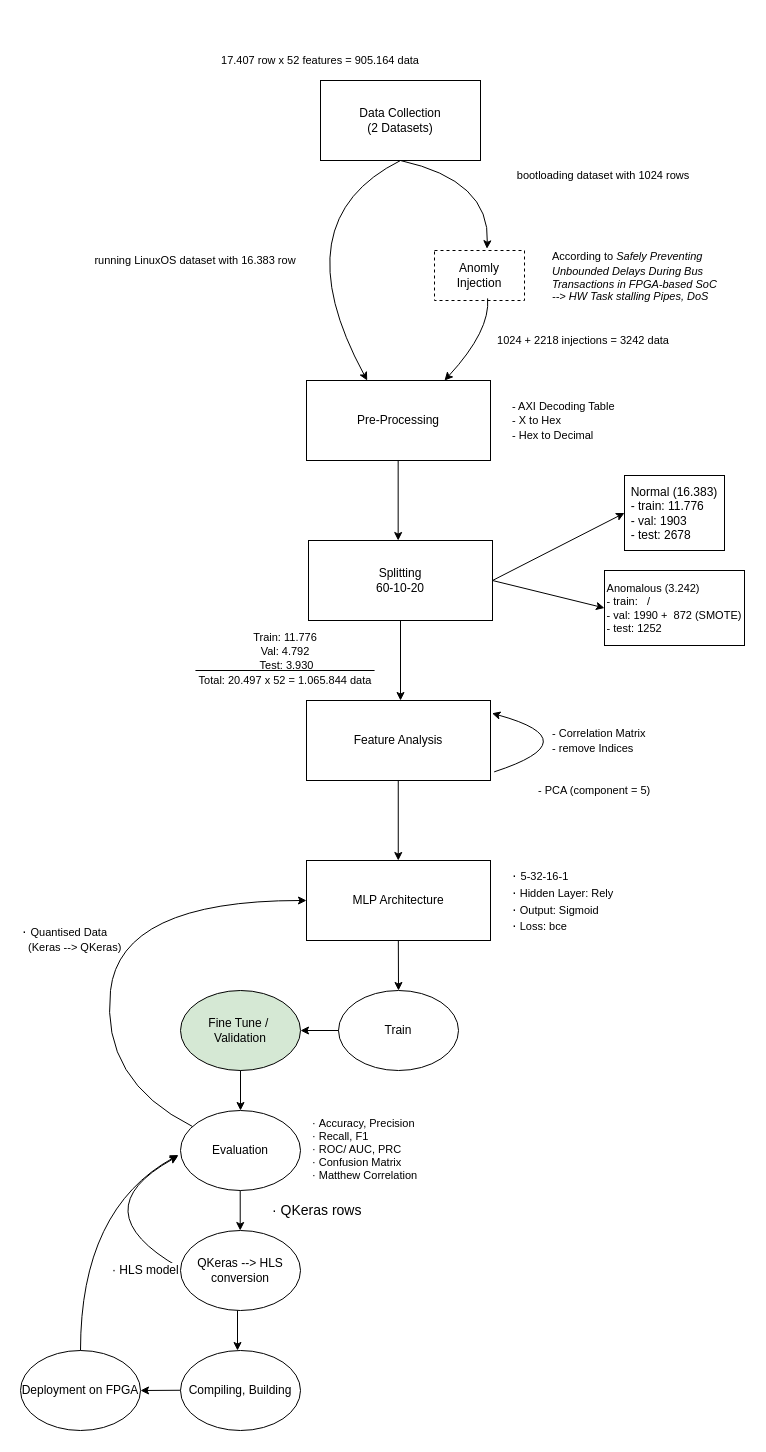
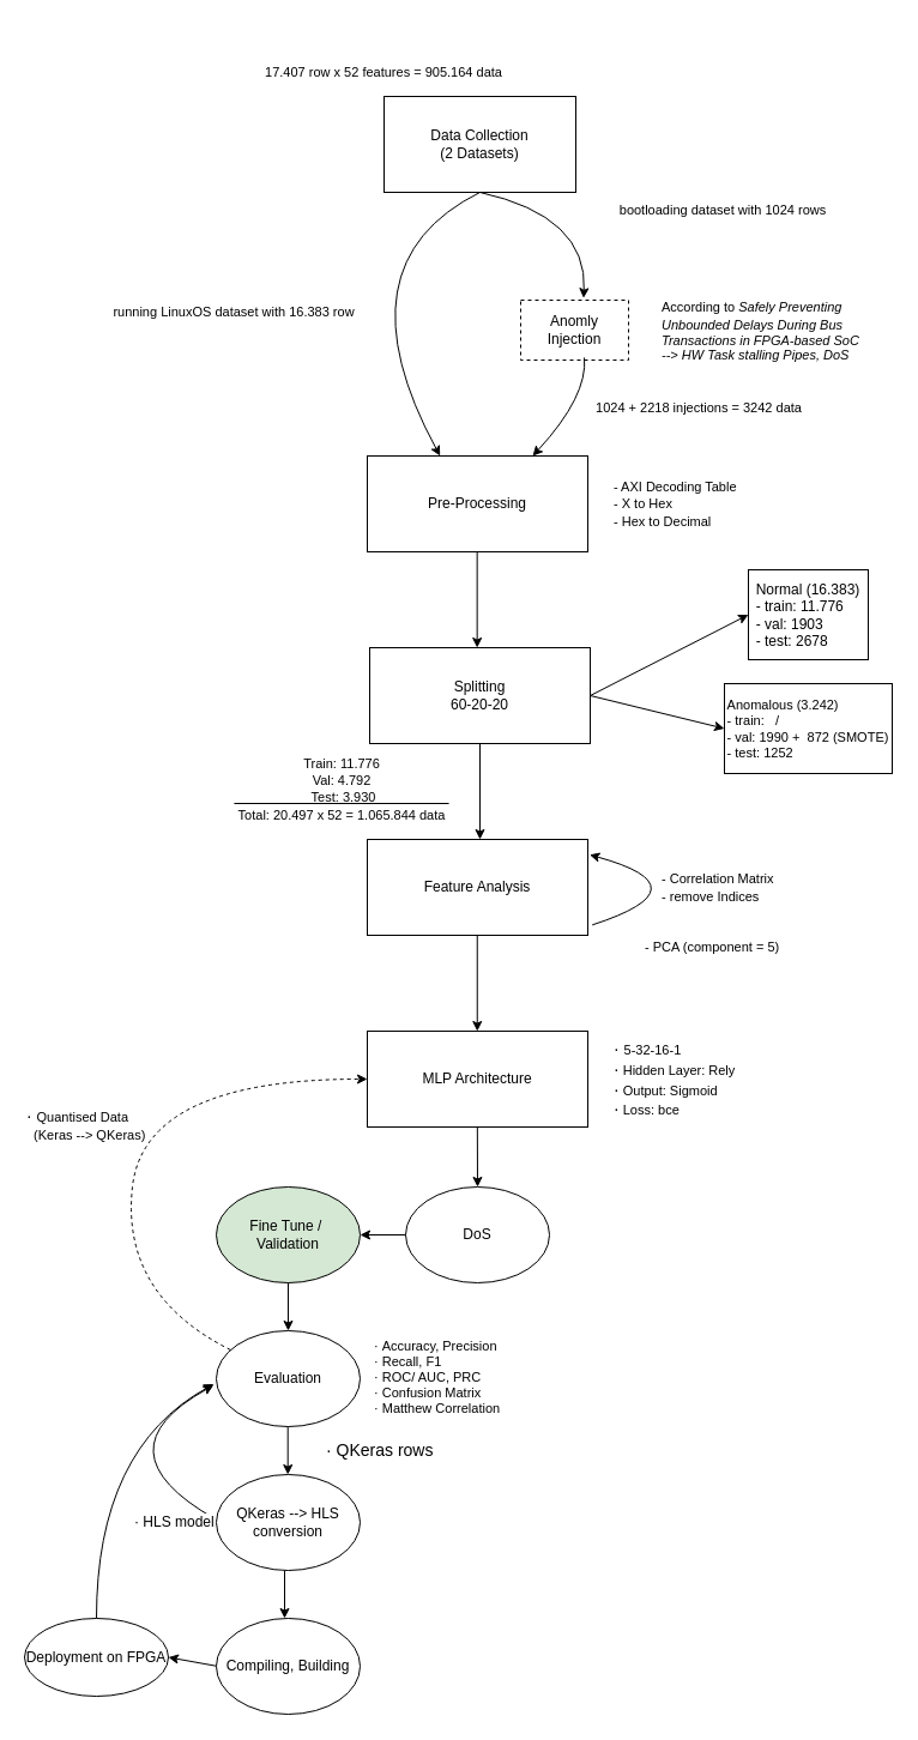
  <mxCell id="0" />
  <mxCell id="1" parent="0" />
  <mxCell id="2" value="Data Collection&lt;div&gt;(2 Datasets)&lt;/div&gt;" style="rounded=0;whiteSpace=wrap;html=1;" vertex="1" parent="1"><mxGeometry x="320" y="80" width="160" height="80" as="geometry" /></mxCell>
  <mxCell id="3" value="" style="curved=1;endArrow=classic;html=1;rounded=0;exitX=0.471;exitY=1.029;exitDx=0;exitDy=0;exitPerimeter=0;entryX=0.583;entryY=-0.035;entryDx=0;entryDy=0;entryPerimeter=0;" edge="1" parent="1" target="5"><mxGeometry width="50" height="50" relative="1" as="geometry"><mxPoint x="400" y="160" as="sourcePoint" /><mxPoint x="490" y="250" as="targetPoint" /><Array as="points"><mxPoint x="490" y="180" /></Array></mxGeometry></mxCell>
  <mxCell id="4" value="" style="curved=1;endArrow=classic;html=1;rounded=0;exitX=0.471;exitY=1.029;exitDx=0;exitDy=0;exitPerimeter=0;entryX=0.33;entryY=0;entryDx=0;entryDy=0;entryPerimeter=0;" edge="1" parent="1" target="11"><mxGeometry width="50" height="50" relative="1" as="geometry"><mxPoint x="400" y="160" as="sourcePoint" /><mxPoint x="370" y="370" as="targetPoint" /><Array as="points"><mxPoint x="280" y="220" /></Array></mxGeometry></mxCell>
  <mxCell id="5" value="Anomly Injection" style="rounded=0;whiteSpace=wrap;html=1;dashed=1;" vertex="1" parent="1"><mxGeometry x="434" y="250" width="90" height="50" as="geometry" /></mxCell>
  <mxCell id="6" value="&lt;font style=&quot;font-size: 11px;&quot;&gt;According to&amp;nbsp;&lt;i&gt;Safely Preventing Unbounded Delays During Bus&lt;/i&gt;&lt;br&gt;&lt;/font&gt;&lt;p style=&quot;margin: 0px; font-style: normal; font-variant-caps: normal; font-stretch: normal; line-height: normal; font-size-adjust: none; font-kerning: auto; font-variant-alternates: normal; font-variant-ligatures: normal; font-variant-numeric: normal; font-variant-east-asian: normal; font-variant-position: normal; font-feature-settings: normal; font-optical-sizing: auto; font-variation-settings: normal; font-size: 11px;&quot;&gt;&lt;i&gt;&lt;font style=&quot;font-size: 11px;&quot;&gt;Transactions in FPGA-based SoC&lt;/font&gt;&lt;/i&gt;&lt;/p&gt;&lt;p style=&quot;margin: 0px; font-variant-caps: normal; font-stretch: normal; line-height: normal; font-size-adjust: none; font-kerning: auto; font-variant-alternates: normal; font-variant-ligatures: normal; font-variant-numeric: normal; font-variant-east-asian: normal; font-variant-position: normal; font-feature-settings: normal; font-optical-sizing: auto; font-variation-settings: normal; font-size: 11px;&quot;&gt;&lt;i&gt;--&amp;gt; HW Task stalling Pipes, DoS&lt;/i&gt;&lt;/p&gt;" style="text;html=1;align=left;verticalAlign=middle;whiteSpace=wrap;rounded=0;" vertex="1" parent="1"><mxGeometry x="550" y="235" width="170" height="80" as="geometry" /></mxCell>
  <mxCell id="7" value="&lt;span style=&quot;font-size: 11px;&quot;&gt;bootloading dataset with 1024 rows&lt;/span&gt;" style="text;html=1;align=center;verticalAlign=middle;whiteSpace=wrap;rounded=0;" vertex="1" parent="1"><mxGeometry x="510" y="135" width="186" height="80" as="geometry" /></mxCell>
  <mxCell id="8" value="&lt;span style=&quot;font-size: 11px;&quot;&gt;running LinuxOS dataset with 16.383 row&lt;/span&gt;" style="text;html=1;align=center;verticalAlign=middle;whiteSpace=wrap;rounded=0;" vertex="1" parent="1"><mxGeometry x="80" y="220" width="230" height="80" as="geometry" /></mxCell>
  <mxCell id="9" value="&lt;div&gt;&lt;span style=&quot;font-size: 11px;&quot;&gt;Train: 11.776&lt;/span&gt;&lt;/div&gt;&lt;div&gt;&lt;span style=&quot;font-size: 11px;&quot;&gt;Val: 4.792&lt;/span&gt;&lt;/div&gt;&lt;div&gt;&lt;span style=&quot;font-size: 11px;&quot;&gt;&lt;u&gt;&amp;nbsp; &amp;nbsp; &amp;nbsp; &amp;nbsp; &amp;nbsp; &amp;nbsp; &amp;nbsp; &amp;nbsp; &amp;nbsp; &amp;nbsp; &amp;nbsp;Test: 3.930 &amp;nbsp; &amp;nbsp; &amp;nbsp; &amp;nbsp; &amp;nbsp; &amp;nbsp; &amp;nbsp; &amp;nbsp; &amp;nbsp; &amp;nbsp;&lt;/u&gt;&lt;/span&gt;&lt;/div&gt;&lt;div&gt;&lt;span style=&quot;font-size: 11px;&quot;&gt;Total: 20.497 x 52 =&amp;nbsp;&lt;/span&gt;&lt;span style=&quot;font-size: 11px;&quot;&gt;1.065.844 data&lt;br&gt;&lt;/span&gt;&lt;br&gt;&lt;/div&gt;" style="text;html=1;align=center;verticalAlign=middle;whiteSpace=wrap;rounded=0;" vertex="1" parent="1"><mxGeometry x="170" y="630" width="230" height="70" as="geometry" /></mxCell>
  <mxCell id="10" value="&lt;span style=&quot;font-size: 11px;&quot;&gt;17.407 row x 52 features = 905.164 data&lt;/span&gt;" style="text;html=1;align=center;verticalAlign=middle;whiteSpace=wrap;rounded=0;" vertex="1" parent="1"><mxGeometry x="157" y="20" width="326" height="80" as="geometry" /></mxCell>
  <mxCell id="11" value="Pre-Processing" style="rounded=0;whiteSpace=wrap;html=1;" vertex="1" parent="1"><mxGeometry x="306" y="380" width="184" height="80" as="geometry" /></mxCell>
  <mxCell id="12" value="" style="curved=1;endArrow=classic;html=1;rounded=0;exitX=0.59;exitY=0.958;exitDx=0;exitDy=0;exitPerimeter=0;entryX=0.75;entryY=0;entryDx=0;entryDy=0;" edge="1" parent="1" source="5" target="11"><mxGeometry width="50" height="50" relative="1" as="geometry"><mxPoint x="490" y="300" as="sourcePoint" /><mxPoint x="580" y="390" as="targetPoint" /><Array as="points"><mxPoint x="490" y="330" /></Array></mxGeometry></mxCell>
  <mxCell id="13" value="&lt;span style=&quot;font-size: 11px;&quot;&gt;1024 + 2218 injections = 3242 data&lt;/span&gt;" style="text;html=1;align=center;verticalAlign=middle;whiteSpace=wrap;rounded=0;" vertex="1" parent="1"><mxGeometry x="490" y="300" width="186" height="80" as="geometry" /></mxCell>
  <mxCell id="14" value="&lt;span style=&quot;font-size: 11px;&quot;&gt;- AXI Decoding Table&lt;/span&gt;&lt;div&gt;&lt;span style=&quot;font-size: 11px;&quot;&gt;- X to Hex&lt;/span&gt;&lt;/div&gt;&lt;div style=&quot;&quot;&gt;&lt;span style=&quot;font-size: 11px;&quot;&gt;- Hex to Decimal&lt;/span&gt;&lt;/div&gt;" style="text;html=1;align=left;verticalAlign=middle;whiteSpace=wrap;rounded=0;" vertex="1" parent="1"><mxGeometry x="510" y="380" width="114" height="80" as="geometry" /></mxCell>
  <mxCell id="15" value="" style="endArrow=classic;html=1;rounded=0;" edge="1" parent="1"><mxGeometry width="50" height="50" relative="1" as="geometry"><mxPoint x="397.66" y="460" as="sourcePoint" /><mxPoint x="397.66" y="540" as="targetPoint" /></mxGeometry></mxCell>
- <mxCell id="16" value="Splitting&lt;div&gt;60-10-20&lt;/div&gt;" style="rounded=0;whiteSpace=wrap;html=1;" vertex="1" parent="1"><mxGeometry x="308" y="540" width="184" height="80" as="geometry" /></mxCell>
+ <mxCell id="16" value="Splitting&lt;div&gt;60-20-20&lt;/div&gt;" style="rounded=0;whiteSpace=wrap;html=1;" vertex="1" parent="1"><mxGeometry x="308" y="540" width="184" height="80" as="geometry" /></mxCell>
  <mxCell id="17" value="" style="endArrow=classic;html=1;rounded=0;entryX=0;entryY=0.5;entryDx=0;entryDy=0;" edge="1" parent="1" target="20"><mxGeometry width="50" height="50" relative="1" as="geometry"><mxPoint x="492" y="580" as="sourcePoint" /><mxPoint x="354.34" y="670" as="targetPoint" /></mxGeometry></mxCell>
  <mxCell id="18" value="" style="endArrow=classic;html=1;rounded=0;entryX=0;entryY=0.5;entryDx=0;entryDy=0;" edge="1" parent="1" target="19"><mxGeometry width="50" height="50" relative="1" as="geometry"><mxPoint x="492" y="580" as="sourcePoint" /><mxPoint x="634.34" y="670" as="targetPoint" /></mxGeometry></mxCell>
  <mxCell id="19" value="&lt;div style=&quot;text-align: justify;&quot;&gt;Normal (16.383)&lt;/div&gt;&lt;div style=&quot;text-align: justify;&quot;&gt;- train: 11.776&lt;/div&gt;&lt;div style=&quot;text-align: justify;&quot;&gt;- val: 1903&lt;/div&gt;&lt;div style=&quot;text-align: justify;&quot;&gt;- test: 2678&lt;/div&gt;" style="rounded=0;whiteSpace=wrap;html=1;" vertex="1" parent="1"><mxGeometry x="624" y="475" width="100" height="75" as="geometry" /></mxCell>
  <mxCell id="20" value="&lt;div style=&quot;text-align: justify; font-size: 11px;&quot;&gt;&lt;font style=&quot;font-size: 11px;&quot;&gt;Anomalous (3.242)&lt;/font&gt;&lt;/div&gt;&lt;div style=&quot;text-align: justify; font-size: 11px;&quot;&gt;&lt;font style=&quot;font-size: 11px;&quot;&gt;- train: &amp;nbsp; /&lt;/font&gt;&lt;/div&gt;&lt;div style=&quot;text-align: justify; font-size: 11px;&quot;&gt;&lt;font style=&quot;font-size: 11px;&quot;&gt;- val: 1990 + &amp;nbsp;872 (SMOTE)&lt;/font&gt;&lt;/div&gt;&lt;div style=&quot;text-align: justify; font-size: 11px;&quot;&gt;&lt;font style=&quot;font-size: 11px;&quot;&gt;- test: 1252&lt;/font&gt;&lt;/div&gt;" style="rounded=0;whiteSpace=wrap;html=1;" vertex="1" parent="1"><mxGeometry x="604" y="570" width="140" height="75" as="geometry" /></mxCell>
  <mxCell id="21" value="" style="endArrow=classic;html=1;rounded=0;" edge="1" parent="1"><mxGeometry width="50" height="50" relative="1" as="geometry"><mxPoint x="400" y="620" as="sourcePoint" /><mxPoint x="400" y="700" as="targetPoint" /></mxGeometry></mxCell>
  <mxCell id="22" value="Feature Analysis" style="rounded=0;whiteSpace=wrap;html=1;" vertex="1" parent="1"><mxGeometry x="306" y="700" width="184" height="80" as="geometry" /></mxCell>
  <mxCell id="23" value="&lt;span style=&quot;font-size: 11px;&quot;&gt;- Correlation Matrix&lt;/span&gt;&lt;div&gt;&lt;span style=&quot;font-size: 11px;&quot;&gt;- remove Indices&lt;/span&gt;&lt;/div&gt;" style="text;html=1;align=left;verticalAlign=middle;whiteSpace=wrap;rounded=0;" vertex="1" parent="1"><mxGeometry x="550" y="700" width="114" height="80" as="geometry" /></mxCell>
  <mxCell id="24" value="" style="curved=1;endArrow=classic;html=1;rounded=0;exitX=1.02;exitY=0.892;exitDx=0;exitDy=0;exitPerimeter=0;entryX=1.008;entryY=0.16;entryDx=0;entryDy=0;entryPerimeter=0;" edge="1" parent="1" source="22" target="22"><mxGeometry width="50" height="50" relative="1" as="geometry"><mxPoint x="499" y="760" as="sourcePoint" /><mxPoint x="456" y="842" as="targetPoint" /><Array as="points"><mxPoint x="590" y="740" /></Array></mxGeometry></mxCell>
  <mxCell id="25" value="&lt;span style=&quot;font-size: 11px;&quot;&gt;- PCA (component = 5)&lt;/span&gt;" style="text;html=1;align=left;verticalAlign=middle;whiteSpace=wrap;rounded=0;" vertex="1" parent="1"><mxGeometry x="536" y="750" width="134" height="80" as="geometry" /></mxCell>
  <mxCell id="26" value="MLP Architecture" style="rounded=0;whiteSpace=wrap;html=1;" vertex="1" parent="1"><mxGeometry x="306" y="860" width="184" height="80" as="geometry" /></mxCell>
  <mxCell id="27" value="" style="endArrow=classic;html=1;rounded=0;" edge="1" parent="1"><mxGeometry width="50" height="50" relative="1" as="geometry"><mxPoint x="397.76" y="780" as="sourcePoint" /><mxPoint x="397.76" y="860" as="targetPoint" /></mxGeometry></mxCell>
  <mxCell id="28" value="&lt;span style=&quot;caret-color: rgb(189, 193, 198); font-family: arial, sans-serif; font-size: 14px; background-color: rgb(255, 255, 255);&quot;&gt;·&amp;nbsp;&lt;/span&gt;&lt;span style=&quot;font-size: 11px;&quot;&gt;5-32-16-1&lt;/span&gt;&lt;div&gt;&lt;div&gt;&lt;span style=&quot;caret-color: rgb(189, 193, 198); font-family: arial, sans-serif; font-size: 14px; background-color: rgb(255, 255, 255);&quot;&gt;·&lt;/span&gt;&lt;span style=&quot;font-size: 11px;&quot;&gt;&amp;nbsp;Hidden Layer:&amp;nbsp;Rely&lt;/span&gt;&lt;/div&gt;&lt;div&gt;&lt;span style=&quot;caret-color: rgb(189, 193, 198); font-family: arial, sans-serif; font-size: 14px; background-color: rgb(255, 255, 255);&quot;&gt;·&lt;/span&gt;&lt;span style=&quot;font-size: 11px;&quot;&gt;&amp;nbsp;Output: Sigmoid&lt;/span&gt;&lt;/div&gt;&lt;div&gt;&lt;span style=&quot;caret-color: rgb(189, 193, 198); font-family: arial, sans-serif; font-size: 14px; background-color: rgb(255, 255, 255);&quot;&gt;·&lt;/span&gt;&lt;span style=&quot;font-size: 11px;&quot;&gt;&amp;nbsp;Loss: bce&lt;/span&gt;&lt;/div&gt;&lt;/div&gt;" style="text;html=1;align=left;verticalAlign=middle;whiteSpace=wrap;rounded=0;" vertex="1" parent="1"><mxGeometry x="510" y="860" width="134" height="80" as="geometry" /></mxCell>
  <mxCell id="29" value="" style="endArrow=classic;html=1;rounded=0;" edge="1" parent="1"><mxGeometry width="50" height="50" relative="1" as="geometry"><mxPoint x="397.83" y="940" as="sourcePoint" /><mxPoint x="398" y="990" as="targetPoint" /></mxGeometry></mxCell>
- <mxCell id="30" value="Train" style="ellipse;whiteSpace=wrap;html=1;" vertex="1" parent="1"><mxGeometry x="338" y="990" width="120" height="80" as="geometry" /></mxCell>
+ <mxCell id="30" value="DoS" style="ellipse;whiteSpace=wrap;html=1;" vertex="1" parent="1"><mxGeometry x="338" y="990" width="120" height="80" as="geometry" /></mxCell>
  <mxCell id="31" value="" style="endArrow=classic;html=1;rounded=0;entryX=1;entryY=0.5;entryDx=0;entryDy=0;" edge="1" parent="1" source="30" target="32"><mxGeometry width="50" height="50" relative="1" as="geometry"><mxPoint x="338" y="1029.76" as="sourcePoint" /><mxPoint x="380" y="1029.76" as="targetPoint" /></mxGeometry></mxCell>
  <mxCell id="32" value="Fine Tune /&amp;nbsp;&lt;div&gt;Validation&lt;/div&gt;" style="ellipse;whiteSpace=wrap;html=1;fillColor=#d5e8d4;" vertex="1" parent="1"><mxGeometry x="180" y="990" width="120" height="80" as="geometry" /></mxCell>
  <mxCell id="33" value="Evaluation" style="ellipse;whiteSpace=wrap;html=1;" vertex="1" parent="1"><mxGeometry x="180" y="1110" width="120" height="80" as="geometry" /></mxCell>
  <mxCell id="34" value="" style="endArrow=classic;html=1;rounded=0;" edge="1" parent="1" source="32" target="33"><mxGeometry width="50" height="50" relative="1" as="geometry"><mxPoint x="180" y="1030" as="sourcePoint" /><mxPoint x="142" y="1029.76" as="targetPoint" /></mxGeometry></mxCell>
  <mxCell id="35" value="&lt;div style=&quot;text-align: justify; font-size: 11px;&quot;&gt;&lt;font style=&quot;font-size: 11px;&quot;&gt;&lt;span style=&quot;caret-color: rgb(189, 193, 198); font-family: arial, sans-serif; background-color: rgb(255, 255, 255);&quot;&gt;·&amp;nbsp;&lt;/span&gt;Accuracy,&amp;nbsp;Precision&lt;/font&gt;&lt;/div&gt;&lt;div style=&quot;font-size: 11px;&quot;&gt;&lt;div style=&quot;text-align: justify;&quot;&gt;&lt;font style=&quot;font-size: 11px;&quot;&gt;&lt;span style=&quot;caret-color: rgb(189, 193, 198); font-family: arial, sans-serif; background-color: rgb(255, 255, 255);&quot;&gt;·&lt;/span&gt;&amp;nbsp;Recall,&amp;nbsp;F1&lt;/font&gt;&lt;/div&gt;&lt;div style=&quot;text-align: justify;&quot;&gt;&lt;font style=&quot;font-size: 11px;&quot;&gt;&lt;span style=&quot;caret-color: rgb(189, 193, 198); font-family: arial, sans-serif; background-color: rgb(255, 255, 255);&quot;&gt;·&lt;/span&gt;&amp;nbsp;ROC/ AUC,&amp;nbsp;PRC&lt;/font&gt;&lt;/div&gt;&lt;/div&gt;&lt;div style=&quot;text-align: justify; font-size: 11px;&quot;&gt;&lt;font style=&quot;font-size: 11px;&quot;&gt;&lt;span style=&quot;caret-color: rgb(189, 193, 198); font-family: arial, sans-serif; background-color: rgb(255, 255, 255);&quot;&gt;·&lt;/span&gt;&amp;nbsp;Confusion Matrix&lt;br&gt;&lt;/font&gt;&lt;/div&gt;&lt;div style=&quot;text-align: justify; font-size: 11px;&quot;&gt;&lt;font style=&quot;font-size: 11px;&quot;&gt;&lt;span style=&quot;caret-color: rgb(189, 193, 198); font-family: arial, sans-serif; background-color: rgb(255, 255, 255);&quot;&gt;·&lt;/span&gt;&amp;nbsp;Matthew Correlation&lt;/font&gt;&lt;span style=&quot;font-size: 11px;&quot;&gt;&lt;br&gt;&lt;/span&gt;&lt;/div&gt;" style="text;html=1;align=left;verticalAlign=middle;whiteSpace=wrap;rounded=0;" vertex="1" parent="1"><mxGeometry x="310" y="1099" width="134" height="100" as="geometry" /></mxCell>
- <mxCell id="36" value="" style="curved=1;endArrow=classic;html=1;rounded=0;entryX=0;entryY=0.5;entryDx=0;entryDy=0;" edge="1" parent="1" source="33" target="26"><mxGeometry width="50" height="50" relative="1" as="geometry"><mxPoint x="177" y="1142" as="sourcePoint" /><mxPoint x="80" y="932" as="targetPoint" /><Array as="points"><mxPoint x="100" y="1080" /><mxPoint x="120" y="900" /></Array></mxGeometry></mxCell>
+ <mxCell id="36" value="" style="curved=1;endArrow=classic;html=1;rounded=0;entryX=0;entryY=0.5;entryDx=0;entryDy=0;dashed=1;" edge="1" parent="1" source="33" target="26"><mxGeometry width="50" height="50" relative="1" as="geometry"><mxPoint x="177" y="1142" as="sourcePoint" /><mxPoint x="80" y="932" as="targetPoint" /><Array as="points"><mxPoint x="100" y="1080" /><mxPoint x="120" y="900" /></Array></mxGeometry></mxCell>
  <mxCell id="37" value="&lt;div style=&quot;text-align: justify;&quot;&gt;&lt;span style=&quot;caret-color: rgb(189, 193, 198); font-family: arial, sans-serif; font-size: 14px; background-color: rgb(255, 255, 255);&quot;&gt;·&amp;nbsp;&lt;/span&gt;&lt;span style=&quot;font-size: 11px;&quot;&gt;Quantised Data&lt;/span&gt;&lt;/div&gt;&lt;div style=&quot;text-align: justify;&quot;&gt;&lt;span style=&quot;font-size: 11px;&quot;&gt;&amp;nbsp; (Keras --&amp;gt; QKeras)&lt;/span&gt;&lt;/div&gt;" style="text;html=1;align=left;verticalAlign=middle;whiteSpace=wrap;rounded=0;" vertex="1" parent="1"><mxGeometry x="20" y="910" width="110" height="55" as="geometry" /></mxCell>
  <mxCell id="38" value="" style="endArrow=classic;html=1;rounded=0;" edge="1" parent="1"><mxGeometry width="50" height="50" relative="1" as="geometry"><mxPoint x="239.71" y="1190" as="sourcePoint" /><mxPoint x="239.71" y="1230" as="targetPoint" /></mxGeometry></mxCell>
  <mxCell id="39" value="QKeras --&amp;gt; HLS conversion" style="ellipse;whiteSpace=wrap;html=1;" vertex="1" parent="1"><mxGeometry x="180" y="1230" width="120" height="80" as="geometry" /></mxCell>
  <mxCell id="40" value="&lt;div style=&quot;text-align: justify;&quot;&gt;&lt;span style=&quot;caret-color: rgb(189, 193, 198); font-family: arial, sans-serif; font-size: 14px; background-color: rgb(255, 255, 255);&quot;&gt;·&lt;/span&gt;&lt;font face=&quot;arial, sans-serif&quot;&gt;&lt;span style=&quot;caret-color: rgb(189, 193, 198); font-size: 14px; background-color: rgb(255, 255, 255);&quot;&gt;&amp;nbsp;QKeras rows&lt;/span&gt;&lt;/font&gt;&lt;/div&gt;" style="text;html=1;align=left;verticalAlign=middle;whiteSpace=wrap;rounded=0;" vertex="1" parent="1"><mxGeometry x="270" y="1190" width="113.16" height="40" as="geometry" /></mxCell>
  <mxCell id="41" value="" style="curved=1;endArrow=classic;html=1;rounded=0;exitX=-0.016;exitY=0.457;exitDx=0;exitDy=0;exitPerimeter=0;entryX=-0.02;entryY=0.57;entryDx=0;entryDy=0;entryPerimeter=0;" edge="1" parent="1" source="39" target="33"><mxGeometry width="50" height="50" relative="1" as="geometry"><mxPoint x="174" y="1268" as="sourcePoint" /><mxPoint x="171" y="1210" as="targetPoint" /><Array as="points"><mxPoint x="80" y="1210" /></Array></mxGeometry></mxCell>
  <mxCell id="42" value="&lt;div style=&quot;text-align: justify;&quot;&gt;&lt;span style=&quot;caret-color: rgb(189, 193, 198); font-family: arial, sans-serif; background-color: rgb(255, 255, 255);&quot;&gt;·&lt;/span&gt;&lt;font style=&quot;font-size: 12px;&quot; face=&quot;arial, sans-serif&quot;&gt;&lt;span style=&quot;caret-color: rgb(189, 193, 198); background-color: rgb(255, 255, 255);&quot;&gt;&amp;nbsp;HLS model&lt;/span&gt;&lt;/font&gt;&lt;/div&gt;" style="text;html=1;align=left;verticalAlign=middle;whiteSpace=wrap;rounded=0;" vertex="1" parent="1"><mxGeometry x="110" y="1255.5" width="80" height="29" as="geometry" /></mxCell>
  <mxCell id="43" value="" style="endArrow=classic;html=1;rounded=0;" edge="1" parent="1"><mxGeometry width="50" height="50" relative="1" as="geometry"><mxPoint x="237" y="1310" as="sourcePoint" /><mxPoint x="237" y="1350" as="targetPoint" /></mxGeometry></mxCell>
  <mxCell id="44" value="Compiling, Building" style="ellipse;whiteSpace=wrap;html=1;" vertex="1" parent="1"><mxGeometry x="180" y="1350" width="120" height="80" as="geometry" /></mxCell>
  <mxCell id="45" value="" style="endArrow=classic;html=1;rounded=0;entryX=1;entryY=0.5;entryDx=0;entryDy=0;" edge="1" parent="1" target="46"><mxGeometry width="50" height="50" relative="1" as="geometry"><mxPoint x="180" y="1389.76" as="sourcePoint" /><mxPoint x="250" y="1389.76" as="targetPoint" /></mxGeometry></mxCell>
- <mxCell id="46" value="Deployment on FPGA" style="ellipse;whiteSpace=wrap;html=1;" vertex="1" parent="1"><mxGeometry x="20" y="1350" width="120" height="80" as="geometry" /></mxCell>
+ <mxCell id="46" value="Deployment on FPGA" style="ellipse;whiteSpace=wrap;html=1;" vertex="1" parent="1"><mxGeometry x="20" y="1350" width="120" height="65" as="geometry" /></mxCell>
  <mxCell id="47" value="" style="curved=1;endArrow=classic;html=1;rounded=0;entryX=-0.02;entryY=0.57;entryDx=0;entryDy=0;entryPerimeter=0;exitX=0.5;exitY=0;exitDx=0;exitDy=0;" edge="1" parent="1" source="46"><mxGeometry width="50" height="50" relative="1" as="geometry"><mxPoint x="190" y="1480" as="sourcePoint" /><mxPoint x="178" y="1154.5" as="targetPoint" /><Array as="points"><mxPoint x="80" y="1208.5" /></Array></mxGeometry></mxCell>
